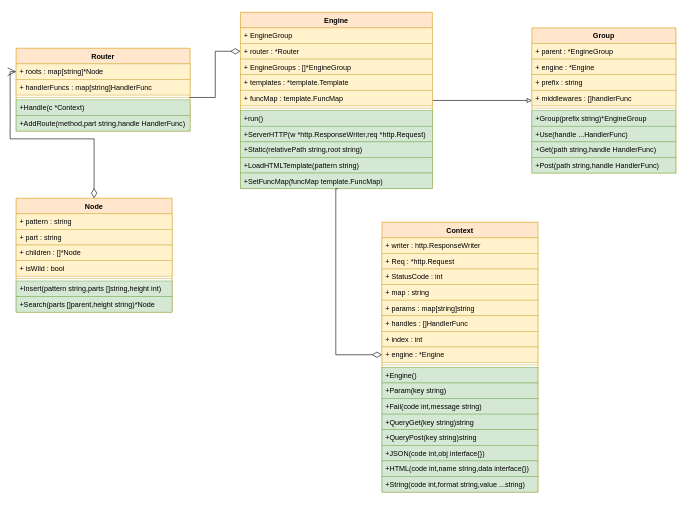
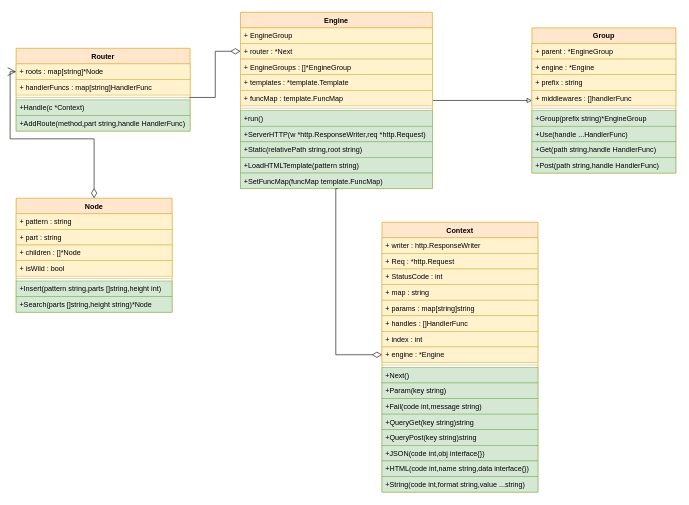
  <mxCell id="0" />
  <mxCell id="1" parent="0" />
  <mxCell id="2" style="edgeStyle=orthogonalEdgeStyle;rounded=0;orthogonalLoop=1;jettySize=auto;html=1;entryX=0;entryY=0.5;entryDx=0;entryDy=0;endArrow=block;endFill=0;" edge="1" parent="1" source="3" target="15"><mxGeometry relative="1" as="geometry" /></mxCell>
  <mxCell id="3" value="Engine" style="swimlane;fontStyle=1;align=center;verticalAlign=top;childLayout=stackLayout;horizontal=1;startSize=26;horizontalStack=0;resizeParent=1;resizeParentMax=0;resizeLast=0;collapsible=1;marginBottom=0;fillColor=#ffe6cc;strokeColor=#d79b00;" vertex="1" parent="1"><mxGeometry x="394" y="20" width="320" height="294" as="geometry" /></mxCell>
  <mxCell id="4" value="+ EngineGroup" style="text;strokeColor=#d6b656;fillColor=#fff2cc;align=left;verticalAlign=top;spacingLeft=4;spacingRight=4;overflow=hidden;rotatable=0;points=[[0,0.5],[1,0.5]];portConstraint=eastwest;" vertex="1" parent="3"><mxGeometry y="26" width="320" height="26" as="geometry" /></mxCell>
- <mxCell id="5" value="+ router : *Router" style="text;strokeColor=#d6b656;fillColor=#fff2cc;align=left;verticalAlign=top;spacingLeft=4;spacingRight=4;overflow=hidden;rotatable=0;points=[[0,0.5],[1,0.5]];portConstraint=eastwest;" vertex="1" parent="3"><mxGeometry y="52" width="320" height="26" as="geometry" /></mxCell>
+ <mxCell id="5" value="+ router : *Next" style="text;strokeColor=#d6b656;fillColor=#fff2cc;align=left;verticalAlign=top;spacingLeft=4;spacingRight=4;overflow=hidden;rotatable=0;points=[[0,0.5],[1,0.5]];portConstraint=eastwest;" vertex="1" parent="3"><mxGeometry y="52" width="320" height="26" as="geometry" /></mxCell>
  <mxCell id="6" value="+ EngineGroups : []*EngineGroup" style="text;strokeColor=#d6b656;fillColor=#fff2cc;align=left;verticalAlign=top;spacingLeft=4;spacingRight=4;overflow=hidden;rotatable=0;points=[[0,0.5],[1,0.5]];portConstraint=eastwest;" vertex="1" parent="3"><mxGeometry y="78" width="320" height="26" as="geometry" /></mxCell>
  <mxCell id="7" value="+ templates : *template.Template" style="text;strokeColor=#d6b656;fillColor=#fff2cc;align=left;verticalAlign=top;spacingLeft=4;spacingRight=4;overflow=hidden;rotatable=0;points=[[0,0.5],[1,0.5]];portConstraint=eastwest;" vertex="1" parent="3"><mxGeometry y="104" width="320" height="26" as="geometry" /></mxCell>
  <mxCell id="8" value="+ funcMap : template.FuncMap" style="text;strokeColor=#d6b656;fillColor=#fff2cc;align=left;verticalAlign=top;spacingLeft=4;spacingRight=4;overflow=hidden;rotatable=0;points=[[0,0.5],[1,0.5]];portConstraint=eastwest;" vertex="1" parent="3"><mxGeometry y="130" width="320" height="26" as="geometry" /></mxCell>
  <mxCell id="9" value="" style="line;strokeWidth=1;fillColor=#fff2cc;align=left;verticalAlign=middle;spacingTop=-1;spacingLeft=3;spacingRight=3;rotatable=0;labelPosition=right;points=[];portConstraint=eastwest;strokeColor=#d6b656;" vertex="1" parent="3"><mxGeometry y="156" width="320" height="8" as="geometry" /></mxCell>
  <mxCell id="10" value="+run()" style="text;strokeColor=#82b366;fillColor=#d5e8d4;align=left;verticalAlign=top;spacingLeft=4;spacingRight=4;overflow=hidden;rotatable=0;points=[[0,0.5],[1,0.5]];portConstraint=eastwest;" vertex="1" parent="3"><mxGeometry y="164" width="320" height="26" as="geometry" /></mxCell>
  <mxCell id="11" value="+ServerHTTP(w *http.ResponseWriter,req *http.Request)" style="text;strokeColor=#82b366;fillColor=#d5e8d4;align=left;verticalAlign=top;spacingLeft=4;spacingRight=4;overflow=hidden;rotatable=0;points=[[0,0.5],[1,0.5]];portConstraint=eastwest;" vertex="1" parent="3"><mxGeometry y="190" width="320" height="26" as="geometry" /></mxCell>
  <mxCell id="12" value="+Static(relativePath string,root string)" style="text;strokeColor=#82b366;fillColor=#d5e8d4;align=left;verticalAlign=top;spacingLeft=4;spacingRight=4;overflow=hidden;rotatable=0;points=[[0,0.5],[1,0.5]];portConstraint=eastwest;" vertex="1" parent="3"><mxGeometry y="216" width="320" height="26" as="geometry" /></mxCell>
  <mxCell id="13" value="+LoadHTMLTemplate(pattern string)" style="text;strokeColor=#82b366;fillColor=#d5e8d4;align=left;verticalAlign=top;spacingLeft=4;spacingRight=4;overflow=hidden;rotatable=0;points=[[0,0.5],[1,0.5]];portConstraint=eastwest;" vertex="1" parent="3"><mxGeometry y="242" width="320" height="26" as="geometry" /></mxCell>
  <mxCell id="14" value="+SetFuncMap(funcMap template.FuncMap)" style="text;strokeColor=#82b366;fillColor=#d5e8d4;align=left;verticalAlign=top;spacingLeft=4;spacingRight=4;overflow=hidden;rotatable=0;points=[[0,0.5],[1,0.5]];portConstraint=eastwest;" vertex="1" parent="3"><mxGeometry y="268" width="320" height="26" as="geometry" /></mxCell>
  <mxCell id="15" value="Group" style="swimlane;fontStyle=1;align=center;verticalAlign=top;childLayout=stackLayout;horizontal=1;startSize=26;horizontalStack=0;resizeParent=1;resizeParentMax=0;resizeLast=0;collapsible=1;marginBottom=0;fillColor=#ffe6cc;strokeColor=#d79b00;" vertex="1" parent="1"><mxGeometry x="880" y="46" width="240" height="242" as="geometry" /></mxCell>
  <mxCell id="16" value="+ parent : *EngineGroup" style="text;strokeColor=#d6b656;fillColor=#fff2cc;align=left;verticalAlign=top;spacingLeft=4;spacingRight=4;overflow=hidden;rotatable=0;points=[[0,0.5],[1,0.5]];portConstraint=eastwest;" vertex="1" parent="15"><mxGeometry y="26" width="240" height="26" as="geometry" /></mxCell>
  <mxCell id="17" value="+ engine : *Engine" style="text;strokeColor=#d6b656;fillColor=#fff2cc;align=left;verticalAlign=top;spacingLeft=4;spacingRight=4;overflow=hidden;rotatable=0;points=[[0,0.5],[1,0.5]];portConstraint=eastwest;" vertex="1" parent="15"><mxGeometry y="52" width="240" height="26" as="geometry" /></mxCell>
  <mxCell id="18" value="+ prefix : string" style="text;strokeColor=#d6b656;fillColor=#fff2cc;align=left;verticalAlign=top;spacingLeft=4;spacingRight=4;overflow=hidden;rotatable=0;points=[[0,0.5],[1,0.5]];portConstraint=eastwest;" vertex="1" parent="15"><mxGeometry y="78" width="240" height="26" as="geometry" /></mxCell>
  <mxCell id="19" value="+ middlewares : []handlerFunc" style="text;strokeColor=#d6b656;fillColor=#fff2cc;align=left;verticalAlign=top;spacingLeft=4;spacingRight=4;overflow=hidden;rotatable=0;points=[[0,0.5],[1,0.5]];portConstraint=eastwest;" vertex="1" parent="15"><mxGeometry y="104" width="240" height="26" as="geometry" /></mxCell>
  <mxCell id="20" value="" style="line;strokeWidth=1;fillColor=#fff2cc;align=left;verticalAlign=middle;spacingTop=-1;spacingLeft=3;spacingRight=3;rotatable=0;labelPosition=right;points=[];portConstraint=eastwest;strokeColor=#d6b656;" vertex="1" parent="15"><mxGeometry y="130" width="240" height="8" as="geometry" /></mxCell>
  <mxCell id="21" value="+Group(prefix string)*EngineGroup" style="text;strokeColor=#82b366;fillColor=#d5e8d4;align=left;verticalAlign=top;spacingLeft=4;spacingRight=4;overflow=hidden;rotatable=0;points=[[0,0.5],[1,0.5]];portConstraint=eastwest;" vertex="1" parent="15"><mxGeometry y="138" width="240" height="26" as="geometry" /></mxCell>
  <mxCell id="22" value="+Use(handle ...HandlerFunc)" style="text;strokeColor=#82b366;fillColor=#d5e8d4;align=left;verticalAlign=top;spacingLeft=4;spacingRight=4;overflow=hidden;rotatable=0;points=[[0,0.5],[1,0.5]];portConstraint=eastwest;" vertex="1" parent="15"><mxGeometry y="164" width="240" height="26" as="geometry" /></mxCell>
  <mxCell id="23" value="+Get(path string,handle HandlerFunc)" style="text;strokeColor=#82b366;fillColor=#d5e8d4;align=left;verticalAlign=top;spacingLeft=4;spacingRight=4;overflow=hidden;rotatable=0;points=[[0,0.5],[1,0.5]];portConstraint=eastwest;" vertex="1" parent="15"><mxGeometry y="190" width="240" height="26" as="geometry" /></mxCell>
  <mxCell id="24" value="+Post(path string,handle HandlerFunc)" style="text;strokeColor=#82b366;fillColor=#d5e8d4;align=left;verticalAlign=top;spacingLeft=4;spacingRight=4;overflow=hidden;rotatable=0;points=[[0,0.5],[1,0.5]];portConstraint=eastwest;" vertex="1" parent="15"><mxGeometry y="216" width="240" height="26" as="geometry" /></mxCell>
  <mxCell id="25" value="Context" style="swimlane;fontStyle=1;align=center;verticalAlign=top;childLayout=stackLayout;horizontal=1;startSize=26;horizontalStack=0;resizeParent=1;resizeParentMax=0;resizeLast=0;collapsible=1;marginBottom=0;fillColor=#ffe6cc;strokeColor=#d79b00;" vertex="1" parent="1"><mxGeometry x="630" y="370" width="260" height="450" as="geometry" /></mxCell>
  <mxCell id="26" value="+ writer : http.ResponseWriter" style="text;strokeColor=#d6b656;fillColor=#fff2cc;align=left;verticalAlign=top;spacingLeft=4;spacingRight=4;overflow=hidden;rotatable=0;points=[[0,0.5],[1,0.5]];portConstraint=eastwest;" vertex="1" parent="25"><mxGeometry y="26" width="260" height="26" as="geometry" /></mxCell>
  <mxCell id="27" value="+ Req : *http.Request" style="text;strokeColor=#d6b656;fillColor=#fff2cc;align=left;verticalAlign=top;spacingLeft=4;spacingRight=4;overflow=hidden;rotatable=0;points=[[0,0.5],[1,0.5]];portConstraint=eastwest;" vertex="1" parent="25"><mxGeometry y="52" width="260" height="26" as="geometry" /></mxCell>
  <mxCell id="28" value="+ StatusCode : int" style="text;strokeColor=#d6b656;fillColor=#fff2cc;align=left;verticalAlign=top;spacingLeft=4;spacingRight=4;overflow=hidden;rotatable=0;points=[[0,0.5],[1,0.5]];portConstraint=eastwest;" vertex="1" parent="25"><mxGeometry y="78" width="260" height="26" as="geometry" /></mxCell>
  <mxCell id="29" value="+ map : string" style="text;strokeColor=#d6b656;fillColor=#fff2cc;align=left;verticalAlign=top;spacingLeft=4;spacingRight=4;overflow=hidden;rotatable=0;points=[[0,0.5],[1,0.5]];portConstraint=eastwest;" vertex="1" parent="25"><mxGeometry y="104" width="260" height="26" as="geometry" /></mxCell>
  <mxCell id="30" value="+ params : map[string]string" style="text;strokeColor=#d6b656;fillColor=#fff2cc;align=left;verticalAlign=top;spacingLeft=4;spacingRight=4;overflow=hidden;rotatable=0;points=[[0,0.5],[1,0.5]];portConstraint=eastwest;" vertex="1" parent="25"><mxGeometry y="130" width="260" height="26" as="geometry" /></mxCell>
  <mxCell id="31" value="+ handles : []HandlerFunc" style="text;strokeColor=#d6b656;fillColor=#fff2cc;align=left;verticalAlign=top;spacingLeft=4;spacingRight=4;overflow=hidden;rotatable=0;points=[[0,0.5],[1,0.5]];portConstraint=eastwest;" vertex="1" parent="25"><mxGeometry y="156" width="260" height="26" as="geometry" /></mxCell>
  <mxCell id="32" value="+ index : int" style="text;strokeColor=#d6b656;fillColor=#fff2cc;align=left;verticalAlign=top;spacingLeft=4;spacingRight=4;overflow=hidden;rotatable=0;points=[[0,0.5],[1,0.5]];portConstraint=eastwest;" vertex="1" parent="25"><mxGeometry y="182" width="260" height="26" as="geometry" /></mxCell>
  <mxCell id="33" value="+ engine : *Engine" style="text;strokeColor=#d6b656;fillColor=#fff2cc;align=left;verticalAlign=top;spacingLeft=4;spacingRight=4;overflow=hidden;rotatable=0;points=[[0,0.5],[1,0.5]];portConstraint=eastwest;" vertex="1" parent="25"><mxGeometry y="208" width="260" height="26" as="geometry" /></mxCell>
  <mxCell id="34" value="" style="line;strokeWidth=1;fillColor=#fff2cc;align=left;verticalAlign=middle;spacingTop=-1;spacingLeft=3;spacingRight=3;rotatable=0;labelPosition=right;points=[];portConstraint=eastwest;strokeColor=#d6b656;" vertex="1" parent="25"><mxGeometry y="234" width="260" height="8" as="geometry" /></mxCell>
- <mxCell id="35" value="+Engine()" style="text;strokeColor=#82b366;fillColor=#d5e8d4;align=left;verticalAlign=top;spacingLeft=4;spacingRight=4;overflow=hidden;rotatable=0;points=[[0,0.5],[1,0.5]];portConstraint=eastwest;" vertex="1" parent="25"><mxGeometry y="242" width="260" height="26" as="geometry" /></mxCell>
+ <mxCell id="35" value="+Next()" style="text;strokeColor=#82b366;fillColor=#d5e8d4;align=left;verticalAlign=top;spacingLeft=4;spacingRight=4;overflow=hidden;rotatable=0;points=[[0,0.5],[1,0.5]];portConstraint=eastwest;" vertex="1" parent="25"><mxGeometry y="242" width="260" height="26" as="geometry" /></mxCell>
  <mxCell id="36" value="+Param(key string)" style="text;strokeColor=#82b366;fillColor=#d5e8d4;align=left;verticalAlign=top;spacingLeft=4;spacingRight=4;overflow=hidden;rotatable=0;points=[[0,0.5],[1,0.5]];portConstraint=eastwest;" vertex="1" parent="25"><mxGeometry y="268" width="260" height="26" as="geometry" /></mxCell>
  <mxCell id="37" value="+Fail(code int,message string)" style="text;strokeColor=#82b366;fillColor=#d5e8d4;align=left;verticalAlign=top;spacingLeft=4;spacingRight=4;overflow=hidden;rotatable=0;points=[[0,0.5],[1,0.5]];portConstraint=eastwest;" vertex="1" parent="25"><mxGeometry y="294" width="260" height="26" as="geometry" /></mxCell>
  <mxCell id="38" value="+QueryGet(key string)string" style="text;strokeColor=#82b366;fillColor=#d5e8d4;align=left;verticalAlign=top;spacingLeft=4;spacingRight=4;overflow=hidden;rotatable=0;points=[[0,0.5],[1,0.5]];portConstraint=eastwest;" vertex="1" parent="25"><mxGeometry y="320" width="260" height="26" as="geometry" /></mxCell>
  <mxCell id="39" value="+QueryPost(key string)string" style="text;strokeColor=#82b366;fillColor=#d5e8d4;align=left;verticalAlign=top;spacingLeft=4;spacingRight=4;overflow=hidden;rotatable=0;points=[[0,0.5],[1,0.5]];portConstraint=eastwest;" vertex="1" parent="25"><mxGeometry y="346" width="260" height="26" as="geometry" /></mxCell>
  <mxCell id="40" value="+JSON(code int,obj interface{})" style="text;strokeColor=#82b366;fillColor=#d5e8d4;align=left;verticalAlign=top;spacingLeft=4;spacingRight=4;overflow=hidden;rotatable=0;points=[[0,0.5],[1,0.5]];portConstraint=eastwest;" vertex="1" parent="25"><mxGeometry y="372" width="260" height="26" as="geometry" /></mxCell>
  <mxCell id="41" value="+HTML(code int,name string,data interface{})" style="text;strokeColor=#82b366;fillColor=#d5e8d4;align=left;verticalAlign=top;spacingLeft=4;spacingRight=4;overflow=hidden;rotatable=0;points=[[0,0.5],[1,0.5]];portConstraint=eastwest;" vertex="1" parent="25"><mxGeometry y="398" width="260" height="26" as="geometry" /></mxCell>
  <mxCell id="42" value="+String(code int,format string,value ...string)" style="text;strokeColor=#82b366;fillColor=#d5e8d4;align=left;verticalAlign=top;spacingLeft=4;spacingRight=4;overflow=hidden;rotatable=0;points=[[0,0.5],[1,0.5]];portConstraint=eastwest;" vertex="1" parent="25"><mxGeometry y="424" width="260" height="26" as="geometry" /></mxCell>
  <mxCell id="43" value="Node" style="swimlane;fontStyle=1;align=center;verticalAlign=top;childLayout=stackLayout;horizontal=1;startSize=26;horizontalStack=0;resizeParent=1;resizeParentMax=0;resizeLast=0;collapsible=1;marginBottom=0;fillColor=#ffe6cc;strokeColor=#d79b00;" vertex="1" parent="1"><mxGeometry x="20" y="330" width="260" height="190" as="geometry" /></mxCell>
  <mxCell id="44" value="+ pattern : string" style="text;strokeColor=#d6b656;fillColor=#fff2cc;align=left;verticalAlign=top;spacingLeft=4;spacingRight=4;overflow=hidden;rotatable=0;points=[[0,0.5],[1,0.5]];portConstraint=eastwest;" vertex="1" parent="43"><mxGeometry y="26" width="260" height="26" as="geometry" /></mxCell>
  <mxCell id="45" value="+ part : string" style="text;strokeColor=#d6b656;fillColor=#fff2cc;align=left;verticalAlign=top;spacingLeft=4;spacingRight=4;overflow=hidden;rotatable=0;points=[[0,0.5],[1,0.5]];portConstraint=eastwest;" vertex="1" parent="43"><mxGeometry y="52" width="260" height="26" as="geometry" /></mxCell>
  <mxCell id="46" value="+ children : []*Node" style="text;strokeColor=#d6b656;fillColor=#fff2cc;align=left;verticalAlign=top;spacingLeft=4;spacingRight=4;overflow=hidden;rotatable=0;points=[[0,0.5],[1,0.5]];portConstraint=eastwest;" vertex="1" parent="43"><mxGeometry y="78" width="260" height="26" as="geometry" /></mxCell>
  <mxCell id="47" value="+ isWild : bool" style="text;strokeColor=#d6b656;fillColor=#fff2cc;align=left;verticalAlign=top;spacingLeft=4;spacingRight=4;overflow=hidden;rotatable=0;points=[[0,0.5],[1,0.5]];portConstraint=eastwest;" vertex="1" parent="43"><mxGeometry y="104" width="260" height="26" as="geometry" /></mxCell>
  <mxCell id="48" value="" style="line;strokeWidth=1;fillColor=#fff2cc;align=left;verticalAlign=middle;spacingTop=-1;spacingLeft=3;spacingRight=3;rotatable=0;labelPosition=right;points=[];portConstraint=eastwest;strokeColor=#d6b656;" vertex="1" parent="43"><mxGeometry y="130" width="260" height="8" as="geometry" /></mxCell>
  <mxCell id="49" value="+Insert(pattern string,parts []string,height int)" style="text;strokeColor=#82b366;fillColor=#d5e8d4;align=left;verticalAlign=top;spacingLeft=4;spacingRight=4;overflow=hidden;rotatable=0;points=[[0,0.5],[1,0.5]];portConstraint=eastwest;" vertex="1" parent="43"><mxGeometry y="138" width="260" height="26" as="geometry" /></mxCell>
- <mxCell id="50" value="+Search(parts []parent,height string)*Node" style="text;strokeColor=#82b366;fillColor=#d5e8d4;align=left;verticalAlign=top;spacingLeft=4;spacingRight=4;overflow=hidden;rotatable=0;points=[[0,0.5],[1,0.5]];portConstraint=eastwest;" vertex="1" parent="43"><mxGeometry y="164" width="260" height="26" as="geometry" /></mxCell>
+ <mxCell id="50" value="+Search(parts []string,height string)*Node" style="text;strokeColor=#82b366;fillColor=#d5e8d4;align=left;verticalAlign=top;spacingLeft=4;spacingRight=4;overflow=hidden;rotatable=0;points=[[0,0.5],[1,0.5]];portConstraint=eastwest;" vertex="1" parent="43"><mxGeometry y="164" width="260" height="26" as="geometry" /></mxCell>
  <mxCell id="51" value="Router" style="swimlane;fontStyle=1;align=center;verticalAlign=top;childLayout=stackLayout;horizontal=1;startSize=26;horizontalStack=0;resizeParent=1;resizeParentMax=0;resizeLast=0;collapsible=1;marginBottom=0;fillColor=#ffe6cc;strokeColor=#d79b00;" vertex="1" parent="1"><mxGeometry x="20" y="80" width="290" height="138" as="geometry" /></mxCell>
  <mxCell id="52" value="+ roots : map[string]*Node" style="text;strokeColor=#d6b656;fillColor=#fff2cc;align=left;verticalAlign=top;spacingLeft=4;spacingRight=4;overflow=hidden;rotatable=0;points=[[0,0.5],[1,0.5]];portConstraint=eastwest;" vertex="1" parent="51"><mxGeometry y="26" width="290" height="26" as="geometry" /></mxCell>
  <mxCell id="53" value="+ handlerFuncs : map[string]HandlerFunc" style="text;strokeColor=#d6b656;fillColor=#fff2cc;align=left;verticalAlign=top;spacingLeft=4;spacingRight=4;overflow=hidden;rotatable=0;points=[[0,0.5],[1,0.5]];portConstraint=eastwest;" vertex="1" parent="51"><mxGeometry y="52" width="290" height="26" as="geometry" /></mxCell>
  <mxCell id="54" value="" style="line;strokeWidth=1;fillColor=#fff2cc;align=left;verticalAlign=middle;spacingTop=-1;spacingLeft=3;spacingRight=3;rotatable=0;labelPosition=right;points=[];portConstraint=eastwest;strokeColor=#d6b656;" vertex="1" parent="51"><mxGeometry y="78" width="290" height="8" as="geometry" /></mxCell>
  <mxCell id="55" value="+Handle(c *Context)" style="text;strokeColor=#82b366;fillColor=#d5e8d4;align=left;verticalAlign=top;spacingLeft=4;spacingRight=4;overflow=hidden;rotatable=0;points=[[0,0.5],[1,0.5]];portConstraint=eastwest;" vertex="1" parent="51"><mxGeometry y="86" width="290" height="26" as="geometry" /></mxCell>
  <mxCell id="56" value="+AddRoute(method,part string,handle HandlerFunc)" style="text;strokeColor=#82b366;fillColor=#d5e8d4;align=left;verticalAlign=top;spacingLeft=4;spacingRight=4;overflow=hidden;rotatable=0;points=[[0,0.5],[1,0.5]];portConstraint=eastwest;" vertex="1" parent="51"><mxGeometry y="112" width="290" height="26" as="geometry" /></mxCell>
  <mxCell id="57" value="" style="endArrow=none;html=1;endSize=12;startArrow=diamondThin;startSize=14;startFill=0;edgeStyle=orthogonalEdgeStyle;align=left;verticalAlign=bottom;rounded=0;exitX=0;exitY=0.5;exitDx=0;exitDy=0;entryX=0.997;entryY=0.5;entryDx=0;entryDy=0;endFill=0;entryPerimeter=0;" edge="1" parent="1" source="5" target="54"><mxGeometry x="-1" y="3" relative="1" as="geometry"><mxPoint x="320" y="129" as="sourcePoint" /><mxPoint x="30" y="431" as="targetPoint" /></mxGeometry></mxCell>
  <mxCell id="58" value="" style="endArrow=open;html=1;endSize=12;startArrow=diamondThin;startSize=14;startFill=0;edgeStyle=orthogonalEdgeStyle;align=left;verticalAlign=bottom;rounded=0;endFill=0;entryX=0;entryY=0.5;entryDx=0;entryDy=0;exitX=0.5;exitY=0;exitDx=0;exitDy=0;" edge="1" parent="1" source="43" target="52"><mxGeometry x="-1" y="3" relative="1" as="geometry"><mxPoint x="350" y="240" as="sourcePoint" /><mxPoint x="80" y="260" as="targetPoint" /></mxGeometry></mxCell>
  <mxCell id="59" value="" style="endArrow=none;html=1;endSize=12;startArrow=diamondThin;startSize=14;startFill=0;edgeStyle=orthogonalEdgeStyle;align=left;verticalAlign=bottom;rounded=0;exitX=0;exitY=0.5;exitDx=0;exitDy=0;entryX=0.497;entryY=1;entryDx=0;entryDy=0;endFill=0;entryPerimeter=0;" edge="1" parent="1" source="33"><mxGeometry x="-1" y="3" relative="1" as="geometry"><mxPoint x="603" y="591" as="sourcePoint" /><mxPoint x="556.04" y="314" as="targetPoint" /><Array as="points"><mxPoint x="553" y="591" /><mxPoint x="553" y="314" /></Array></mxGeometry></mxCell>
